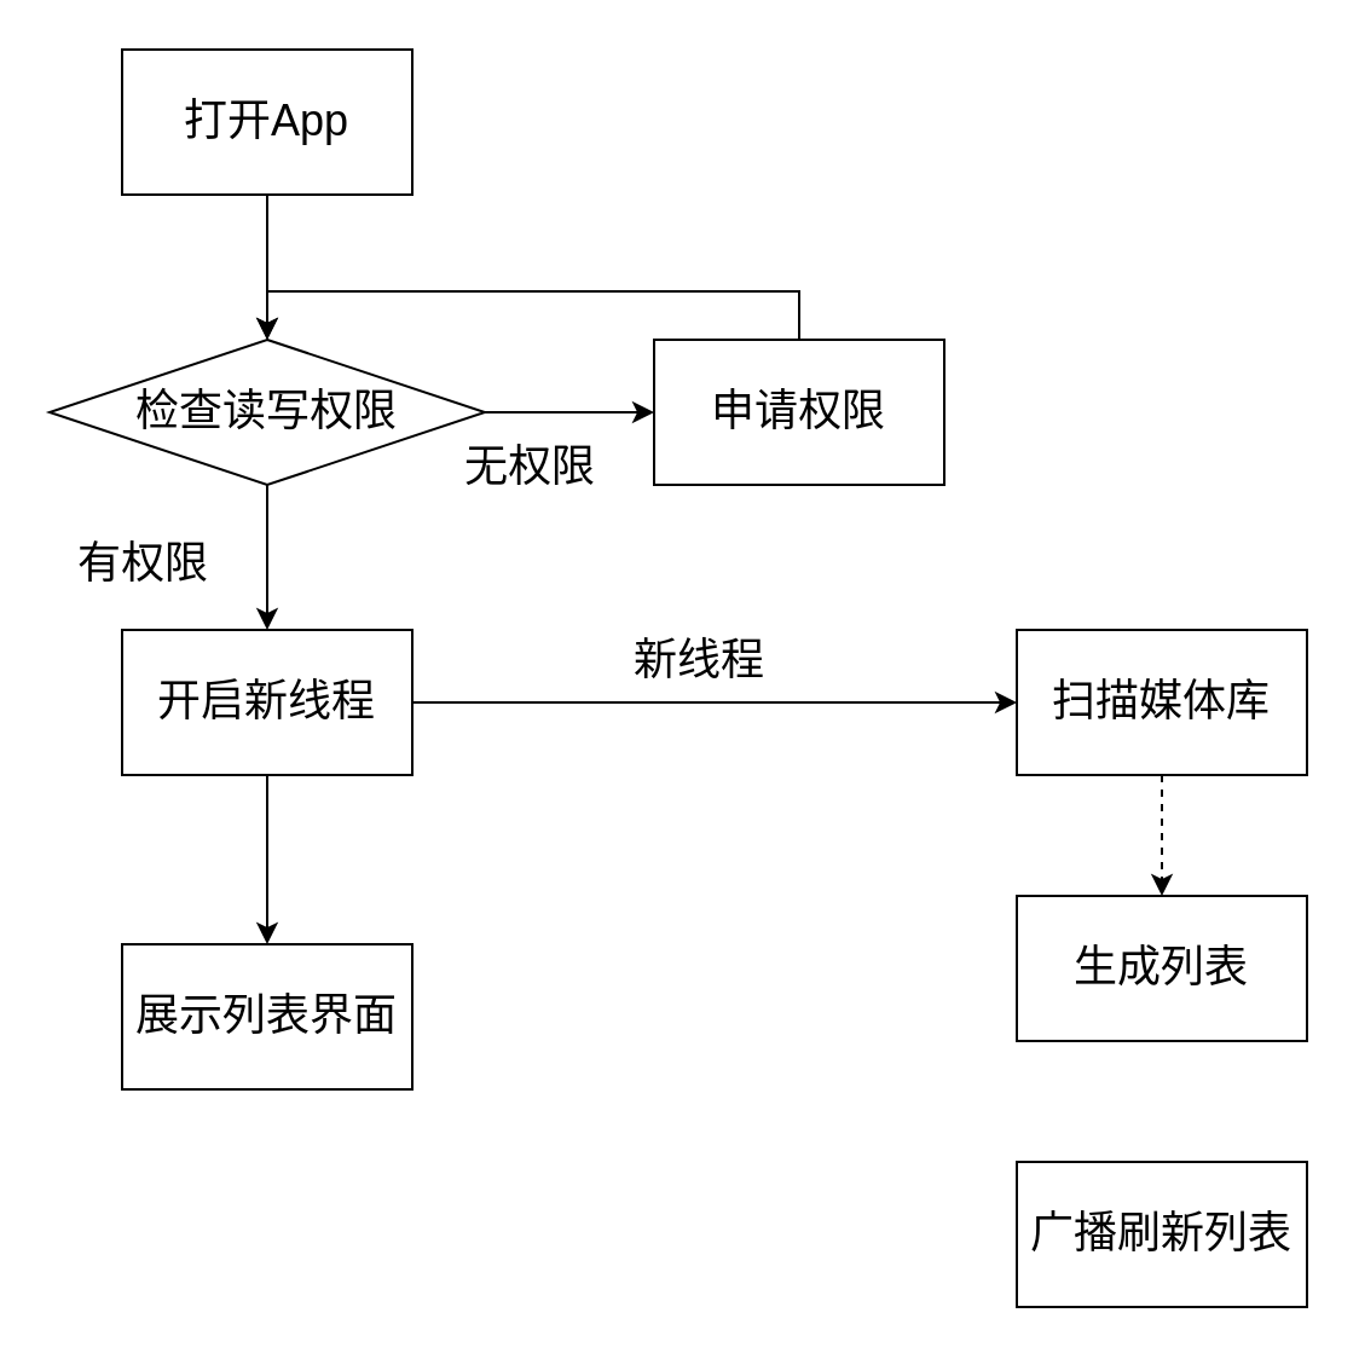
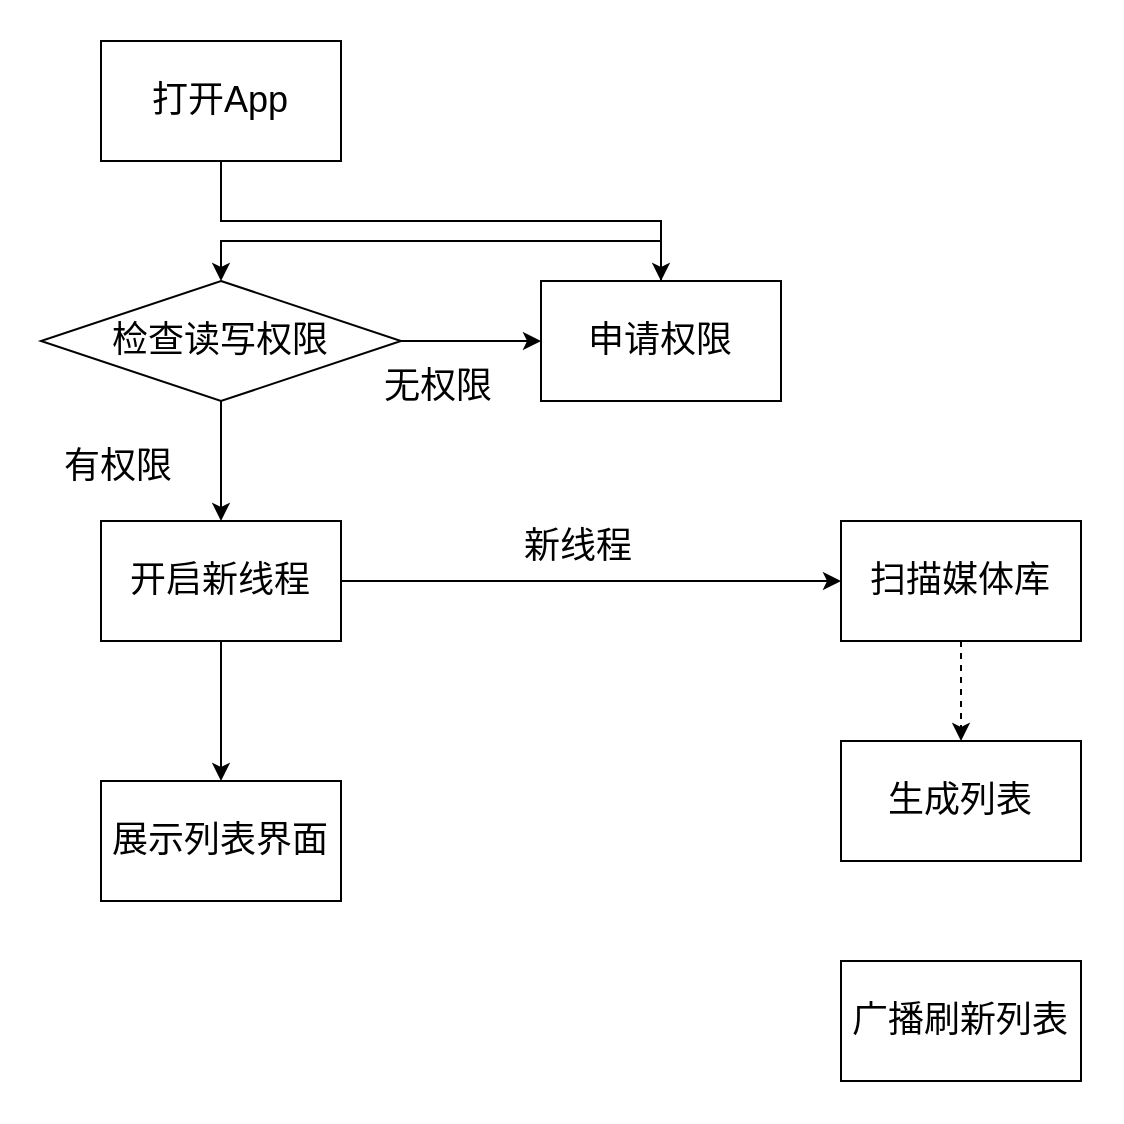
  <mxCell id="0" />
  <mxCell id="1" parent="0" />
- <mxCell id="2" style="edgeStyle=orthogonalEdgeStyle;rounded=0;orthogonalLoop=1;jettySize=auto;html=1;exitX=0.5;exitY=1;exitDx=0;exitDy=0;entryX=0.5;entryY=0;entryDx=0;entryDy=0;fontSize=18;" edge="1" parent="1" source="3" target="6"><mxGeometry relative="1" as="geometry" /></mxCell>
+ <mxCell id="2" style="edgeStyle=orthogonalEdgeStyle;rounded=0;orthogonalLoop=1;jettySize=auto;html=1;exitX=0.5;exitY=1;exitDx=0;exitDy=0;fontSize=18;" edge="1" parent="1" source="3" target="8"><mxGeometry relative="1" as="geometry" /></mxCell>
  <mxCell id="3" value="打开App" style="rounded=0;whiteSpace=wrap;html=1;fontSize=18;" vertex="1" parent="1"><mxGeometry x="50" y="20" width="120" height="60" as="geometry" /></mxCell>
  <mxCell id="4" style="edgeStyle=orthogonalEdgeStyle;rounded=0;orthogonalLoop=1;jettySize=auto;html=1;exitX=1;exitY=0.5;exitDx=0;exitDy=0;fontSize=18;" edge="1" parent="1" source="6" target="8"><mxGeometry relative="1" as="geometry" /></mxCell>
  <mxCell id="5" style="edgeStyle=orthogonalEdgeStyle;rounded=0;orthogonalLoop=1;jettySize=auto;html=1;exitX=0.5;exitY=1;exitDx=0;exitDy=0;entryX=0.5;entryY=0;entryDx=0;entryDy=0;fontSize=18;" edge="1" parent="1" source="6" target="12"><mxGeometry relative="1" as="geometry" /></mxCell>
  <mxCell id="6" value="检查读写权限" style="rhombus;whiteSpace=wrap;html=1;fontFamily=Helvetica;fontSize=18;fontColor=#000000;align=center;strokeColor=#000000;fillColor=#ffffff;" vertex="1" parent="1"><mxGeometry x="20" y="140" width="180" height="60" as="geometry" /></mxCell>
  <mxCell id="7" style="edgeStyle=orthogonalEdgeStyle;rounded=0;orthogonalLoop=1;jettySize=auto;html=1;exitX=0.5;exitY=0;exitDx=0;exitDy=0;entryX=0.5;entryY=0;entryDx=0;entryDy=0;fontSize=18;" edge="1" parent="1" source="8" target="6"><mxGeometry relative="1" as="geometry" /></mxCell>
  <mxCell id="8" value="申请权限" style="rounded=0;whiteSpace=wrap;html=1;fontSize=18;" vertex="1" parent="1"><mxGeometry x="270" y="140" width="120" height="60" as="geometry" /></mxCell>
  <mxCell id="9" value="无权限" style="text;html=1;resizable=0;points=[];autosize=1;align=left;verticalAlign=top;spacingTop=-4;fontSize=18;" vertex="1" parent="1"><mxGeometry x="190" y="180" width="70" height="20" as="geometry" /></mxCell>
  <mxCell id="10" style="edgeStyle=orthogonalEdgeStyle;rounded=0;orthogonalLoop=1;jettySize=auto;html=1;exitX=1;exitY=0.5;exitDx=0;exitDy=0;entryX=0;entryY=0.5;entryDx=0;entryDy=0;fontSize=18;" edge="1" parent="1" source="12" target="15"><mxGeometry relative="1" as="geometry" /></mxCell>
  <mxCell id="11" style="edgeStyle=orthogonalEdgeStyle;rounded=0;orthogonalLoop=1;jettySize=auto;html=1;exitX=0.5;exitY=1;exitDx=0;exitDy=0;entryX=0.5;entryY=0;entryDx=0;entryDy=0;fontSize=18;" edge="1" parent="1" source="12" target="17"><mxGeometry relative="1" as="geometry" /></mxCell>
  <mxCell id="12" value="开启新线程" style="rounded=0;whiteSpace=wrap;html=1;fontSize=18;" vertex="1" parent="1"><mxGeometry x="50" y="260" width="120" height="60" as="geometry" /></mxCell>
  <mxCell id="13" value="有权限" style="text;html=1;resizable=0;points=[];autosize=1;align=left;verticalAlign=top;spacingTop=-4;fontSize=18;" vertex="1" parent="1"><mxGeometry x="30" y="220" width="70" height="20" as="geometry" /></mxCell>
  <mxCell id="14" style="edgeStyle=orthogonalEdgeStyle;rounded=0;orthogonalLoop=1;jettySize=auto;html=1;exitX=0.5;exitY=1;exitDx=0;exitDy=0;entryX=0.5;entryY=0;entryDx=0;entryDy=0;fontSize=18;dashed=1;" edge="1" parent="1" source="15" target="16"><mxGeometry relative="1" as="geometry" /></mxCell>
  <mxCell id="15" value="扫描媒体库" style="rounded=0;whiteSpace=wrap;html=1;fontSize=18;" vertex="1" parent="1"><mxGeometry x="420" y="260" width="120" height="60" as="geometry" /></mxCell>
  <mxCell id="16" value="生成列表" style="rounded=0;whiteSpace=wrap;html=1;fontSize=18;" vertex="1" parent="1"><mxGeometry x="420" y="370" width="120" height="60" as="geometry" /></mxCell>
  <mxCell id="17" value="展示列表界面" style="rounded=0;whiteSpace=wrap;html=1;fontSize=18;" vertex="1" parent="1"><mxGeometry x="50" y="390" width="120" height="60" as="geometry" /></mxCell>
  <mxCell id="18" value="广播刷新列表" style="rounded=0;whiteSpace=wrap;html=1;fontSize=18;" vertex="1" parent="1"><mxGeometry x="420" y="480" width="120" height="60" as="geometry" /></mxCell>
  <mxCell id="19" value="新线程" style="text;html=1;resizable=0;points=[];autosize=1;align=left;verticalAlign=top;spacingTop=-4;fontSize=18;" vertex="1" parent="1"><mxGeometry x="260" y="260" width="70" height="20" as="geometry" /></mxCell>
